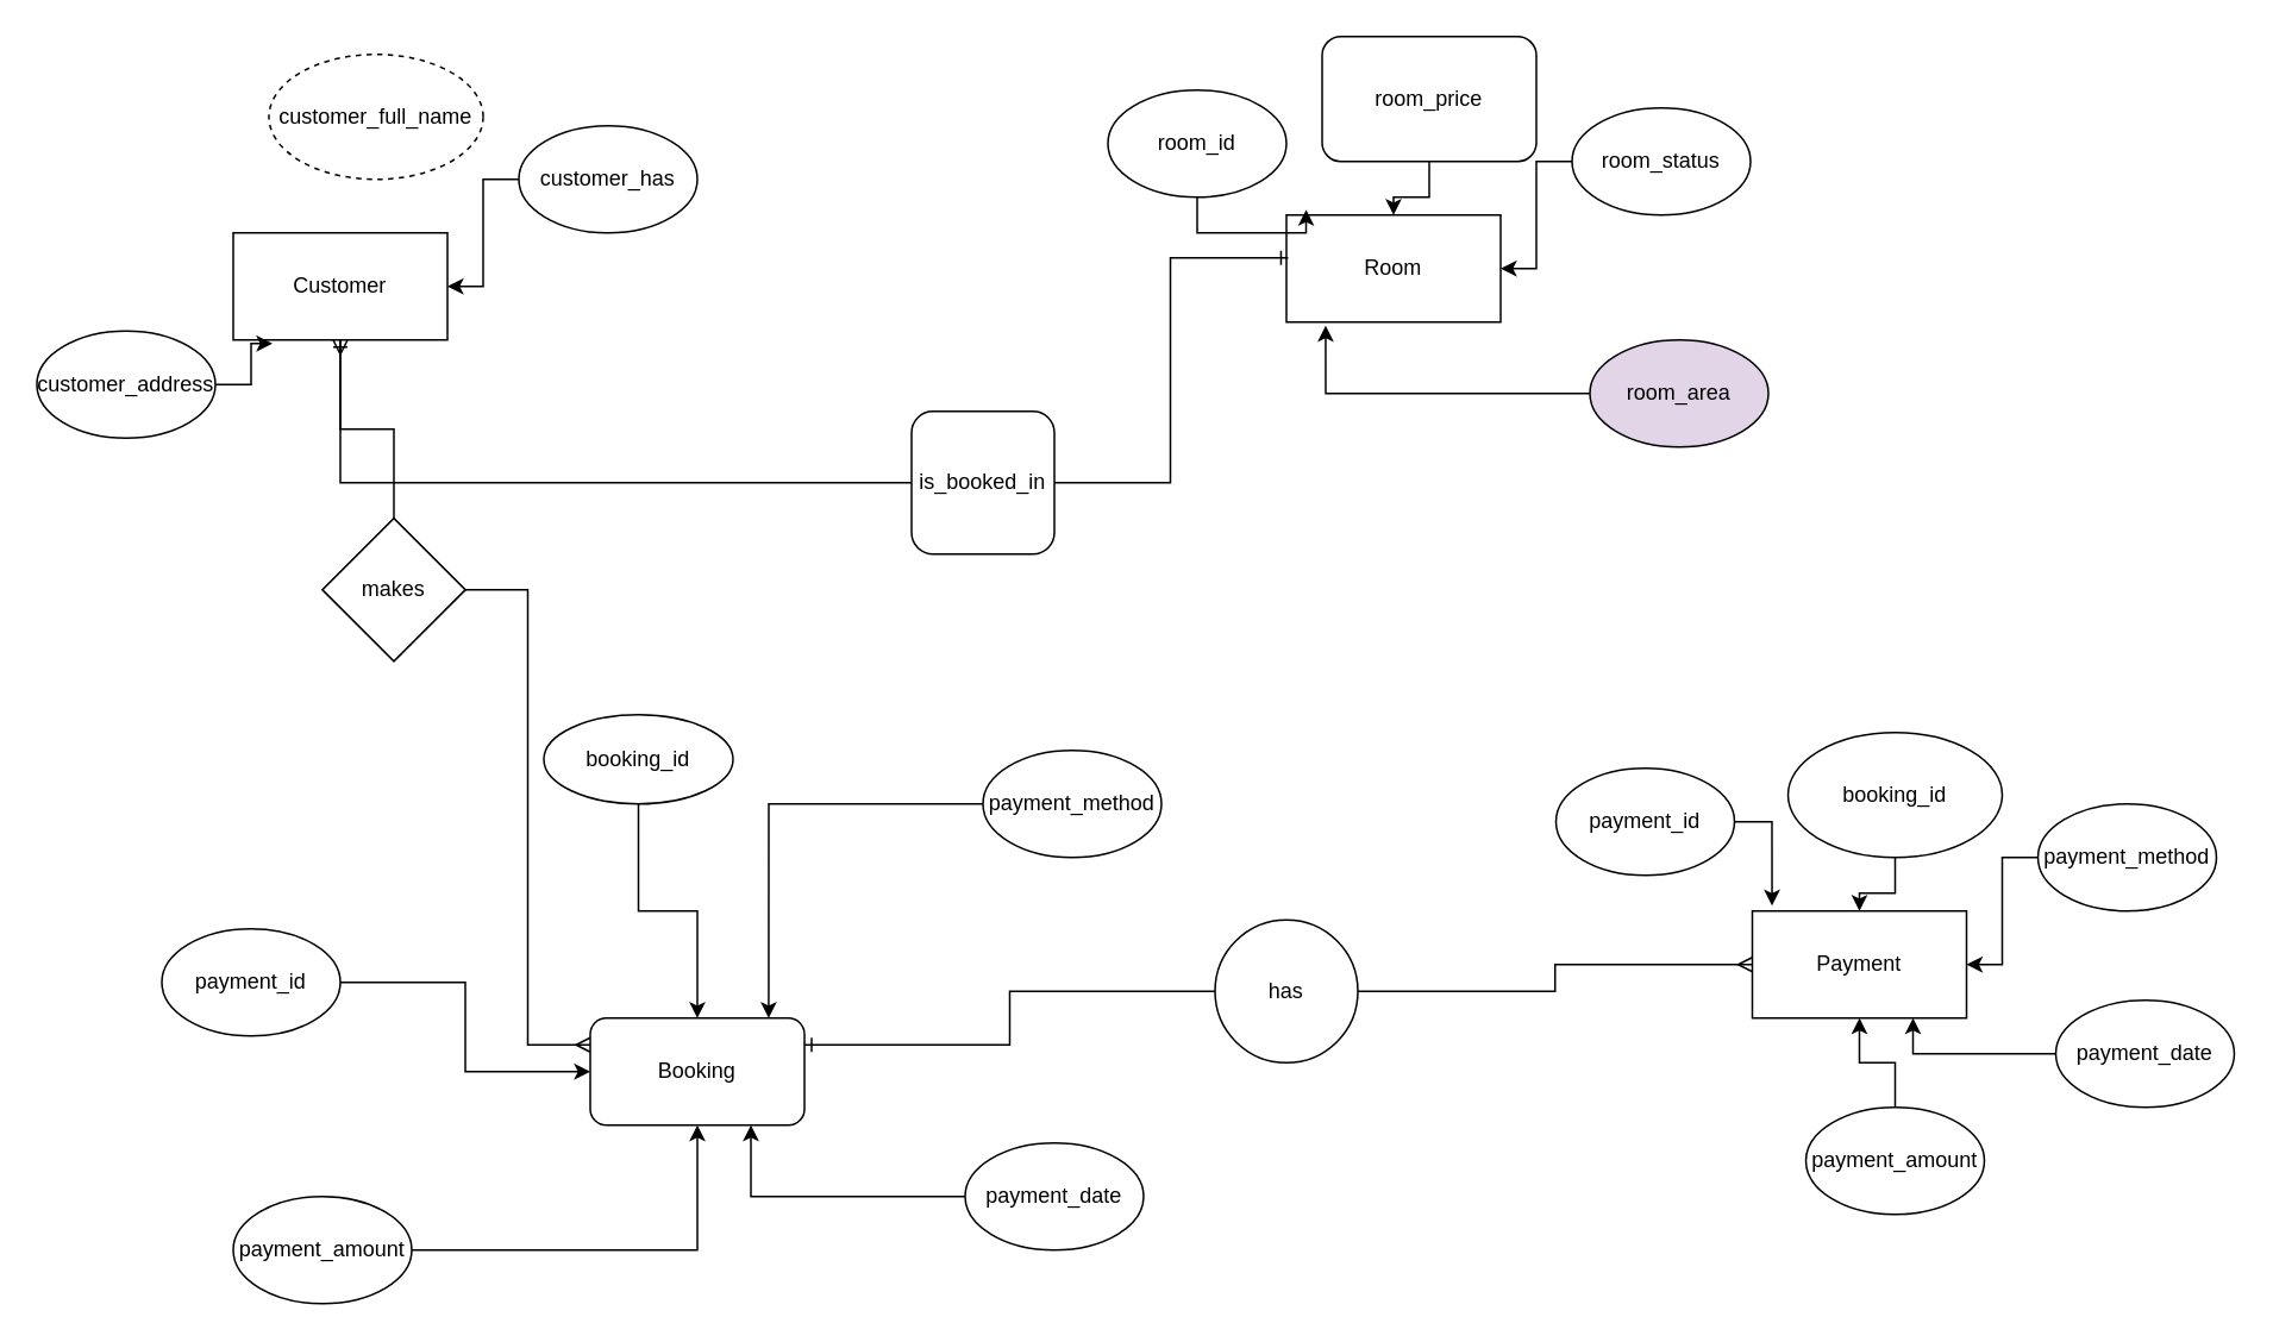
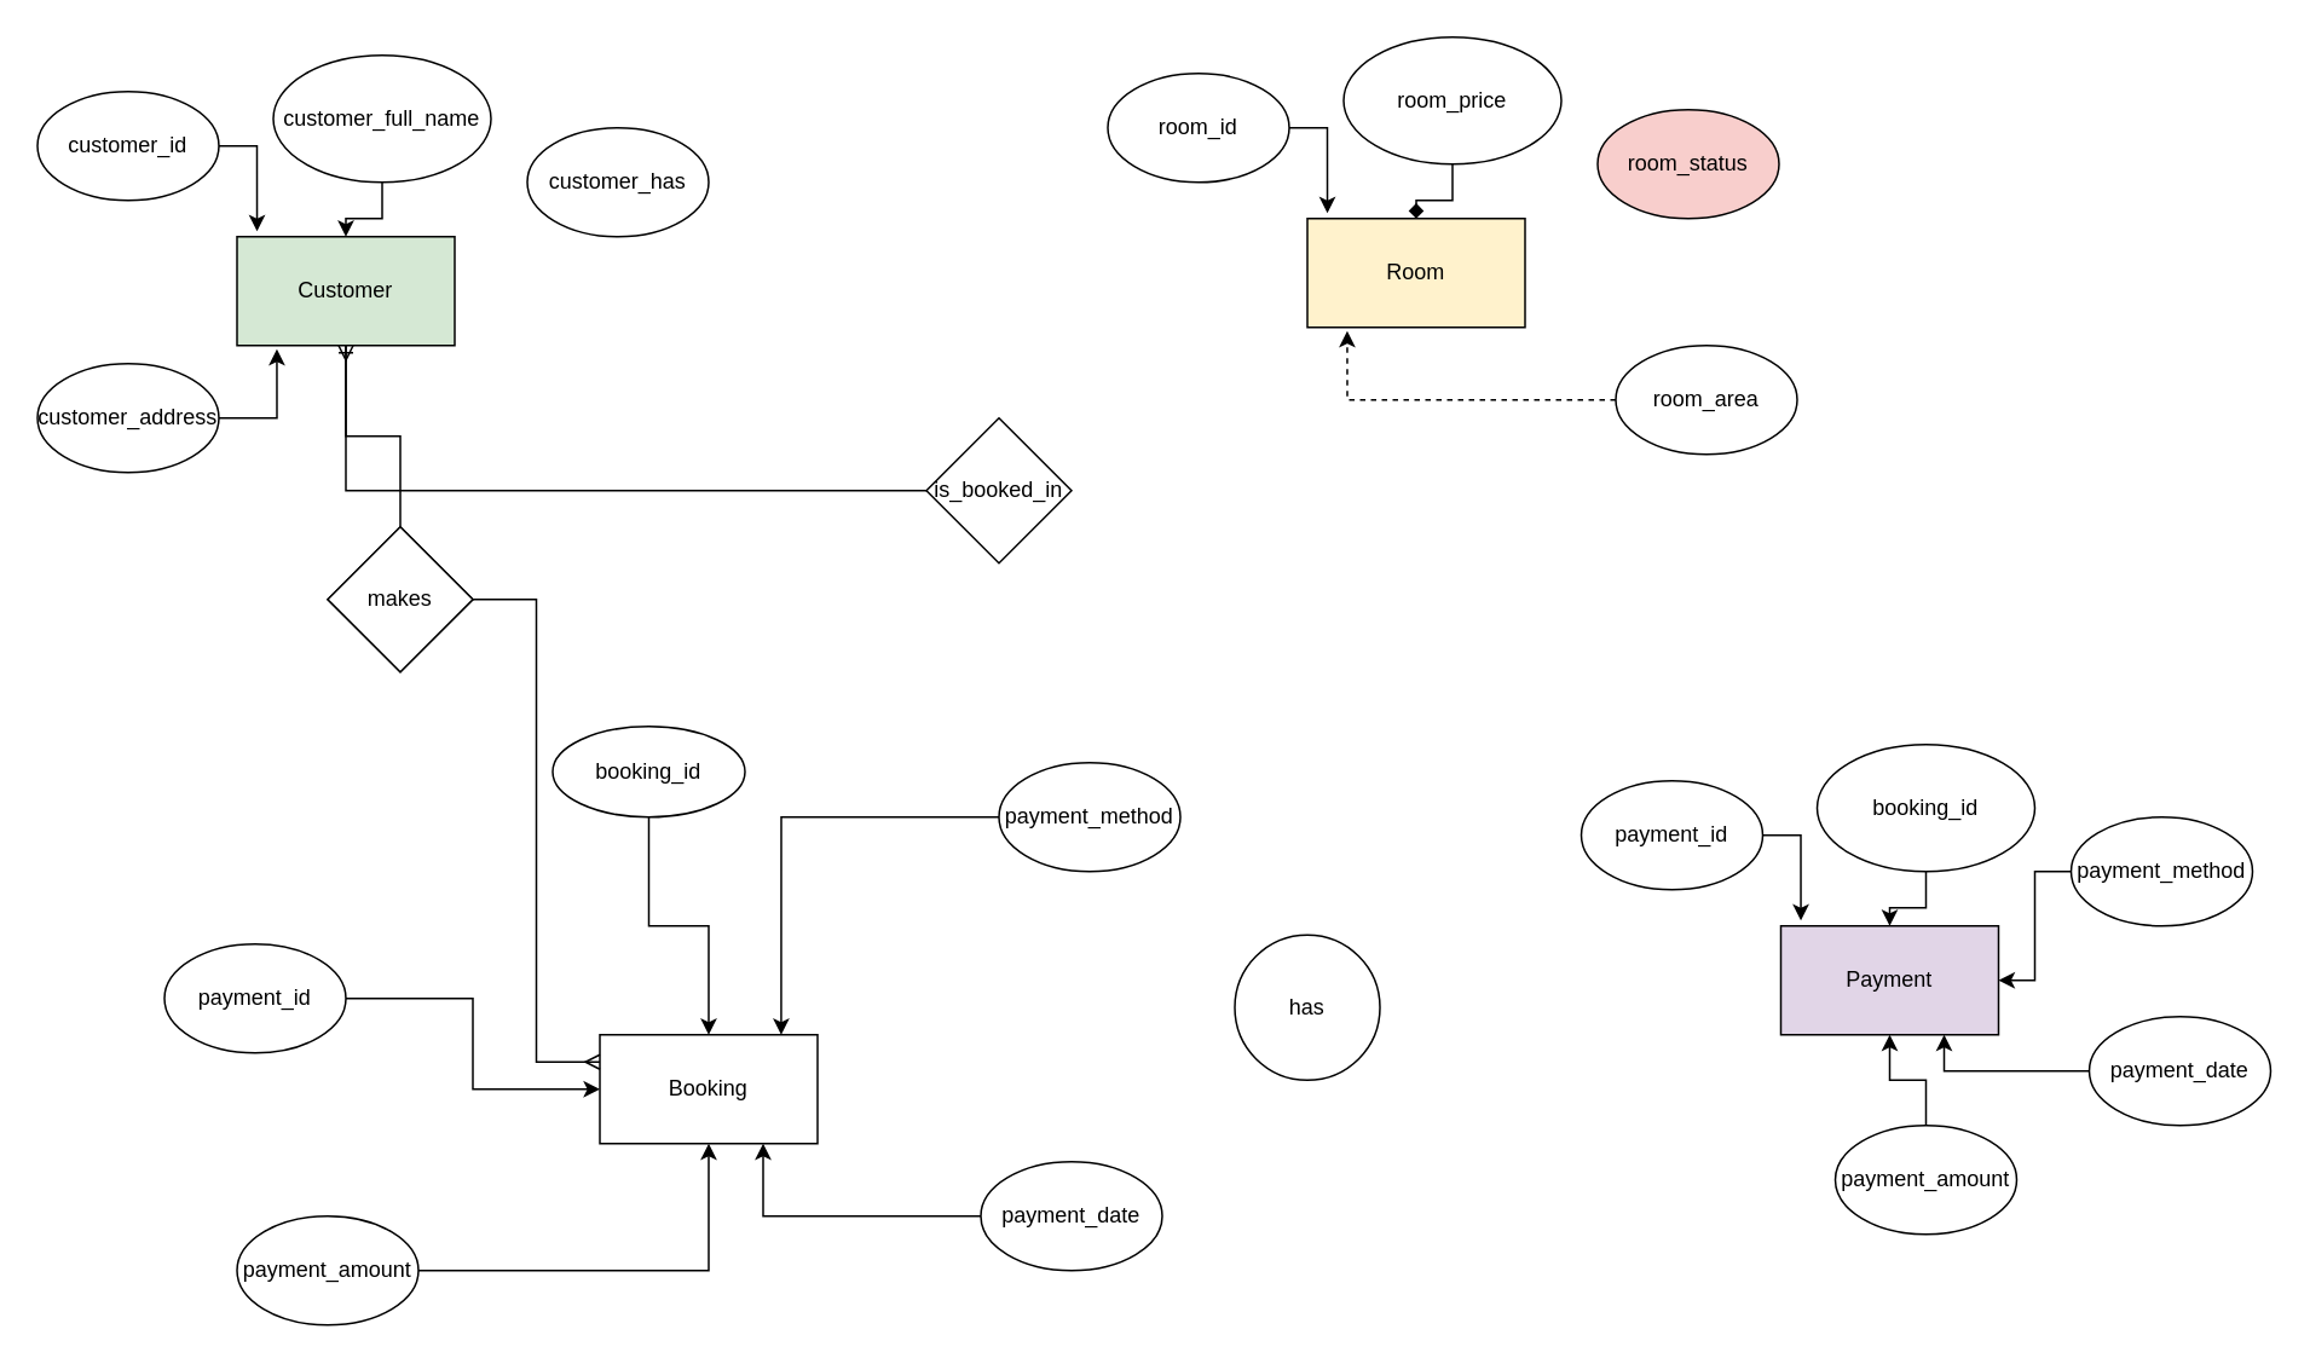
  <mxCell id="0" />
  <mxCell id="1" parent="0" />
- <mxCell id="2" value="Customer" style="rounded=0;whiteSpace=wrap;html=1;" vertex="1" parent="1"><mxGeometry x="130" y="130" width="120" height="60" as="geometry" /></mxCell>
- <mxCell id="4" style="edgeStyle=orthogonalEdgeStyle;rounded=0;orthogonalLoop=1;jettySize=auto;html=1;entryX=1;entryY=0.5;entryDx=0;entryDy=0;" edge="1" parent="1" source="5" target="2"><mxGeometry relative="1" as="geometry" /></mxCell>
+ <mxCell id="2" value="Customer" style="rounded=0;whiteSpace=wrap;html=1;fillColor=#d5e8d4;" vertex="1" parent="1"><mxGeometry x="130" y="130" width="120" height="60" as="geometry" /></mxCell>
+ <mxCell id="3" value="customer_id" style="ellipse;whiteSpace=wrap;html=1;" vertex="1" parent="1"><mxGeometry x="20" y="50" width="100" height="60" as="geometry" /></mxCell>
  <mxCell id="5" value="customer_has" style="ellipse;whiteSpace=wrap;html=1;" vertex="1" parent="1"><mxGeometry x="290" y="70" width="100" height="60" as="geometry" /></mxCell>
- <mxCell id="6" value="customer_address" style="ellipse;whiteSpace=wrap;html=1;" vertex="1" parent="1"><mxGeometry x="20" y="185" width="100" height="60" as="geometry" /></mxCell>
- <mxCell id="8" value="customer_full_name" style="ellipse;whiteSpace=wrap;html=1;dashed=1;" vertex="1" parent="1"><mxGeometry x="150" y="30" width="120" height="70" as="geometry" /></mxCell>
+ <mxCell id="6" value="customer_address" style="ellipse;whiteSpace=wrap;html=1;" vertex="1" parent="1"><mxGeometry x="20" y="200" width="100" height="60" as="geometry" /></mxCell>
+ <mxCell id="7" value="" style="edgeStyle=orthogonalEdgeStyle;rounded=0;orthogonalLoop=1;jettySize=auto;html=1;" edge="1" parent="1" source="8" target="2"><mxGeometry relative="1" as="geometry" /></mxCell>
+ <mxCell id="8" value="customer_full_name" style="ellipse;whiteSpace=wrap;html=1;" vertex="1" parent="1"><mxGeometry x="150" y="30" width="120" height="70" as="geometry" /></mxCell>
  <mxCell id="9" style="edgeStyle=orthogonalEdgeStyle;rounded=0;orthogonalLoop=1;jettySize=auto;html=1;entryX=0.183;entryY=1.033;entryDx=0;entryDy=0;entryPerimeter=0;" edge="1" parent="1" source="6" target="2"><mxGeometry relative="1" as="geometry" /></mxCell>
- <mxCell id="11" value="Room" style="rounded=0;whiteSpace=wrap;html=1;" vertex="1" parent="1"><mxGeometry x="720" y="120" width="120" height="60" as="geometry" /></mxCell>
- <mxCell id="12" value="room_id" style="ellipse;whiteSpace=wrap;html=1;" vertex="1" parent="1"><mxGeometry x="620" y="50" width="100" height="60" as="geometry" /></mxCell>
- <mxCell id="13" style="edgeStyle=orthogonalEdgeStyle;rounded=0;orthogonalLoop=1;jettySize=auto;html=1;entryX=1;entryY=0.5;entryDx=0;entryDy=0;" edge="1" parent="1" source="14" target="11"><mxGeometry relative="1" as="geometry" /></mxCell>
- <mxCell id="14" value="room_status" style="ellipse;whiteSpace=wrap;html=1;" vertex="1" parent="1"><mxGeometry x="880" y="60" width="100" height="60" as="geometry" /></mxCell>
- <mxCell id="15" value="room_area" style="ellipse;whiteSpace=wrap;html=1;fillColor=#e1d5e7;" vertex="1" parent="1"><mxGeometry x="890" y="190" width="100" height="60" as="geometry" /></mxCell>
- <mxCell id="16" value="" style="edgeStyle=orthogonalEdgeStyle;rounded=0;orthogonalLoop=1;jettySize=auto;html=1;" edge="1" parent="1" source="17" target="11"><mxGeometry relative="1" as="geometry" /></mxCell>
- <mxCell id="17" value="room_price" style="whiteSpace=wrap;html=1;rounded=1;" vertex="1" parent="1"><mxGeometry x="740" y="20" width="120" height="70" as="geometry" /></mxCell>
- <mxCell id="18" style="edgeStyle=orthogonalEdgeStyle;rounded=0;orthogonalLoop=1;jettySize=auto;html=1;entryX=0.183;entryY=1.033;entryDx=0;entryDy=0;entryPerimeter=0;" edge="1" parent="1" source="15" target="11"><mxGeometry relative="1" as="geometry" /></mxCell>
+ <mxCell id="10" style="edgeStyle=orthogonalEdgeStyle;rounded=0;orthogonalLoop=1;jettySize=auto;html=1;entryX=0.092;entryY=-0.05;entryDx=0;entryDy=0;entryPerimeter=0;" edge="1" parent="1" source="3" target="2"><mxGeometry relative="1" as="geometry" /></mxCell>
+ <mxCell id="11" value="Room" style="rounded=0;whiteSpace=wrap;html=1;fillColor=#fff2cc;" vertex="1" parent="1"><mxGeometry x="720" y="120" width="120" height="60" as="geometry" /></mxCell>
+ <mxCell id="12" value="room_id" style="ellipse;whiteSpace=wrap;html=1;" vertex="1" parent="1"><mxGeometry x="610" y="40" width="100" height="60" as="geometry" /></mxCell>
+ <mxCell id="14" value="room_status" style="ellipse;whiteSpace=wrap;html=1;fillColor=#f8cecc;" vertex="1" parent="1"><mxGeometry x="880" y="60" width="100" height="60" as="geometry" /></mxCell>
+ <mxCell id="15" value="room_area" style="ellipse;whiteSpace=wrap;html=1;" vertex="1" parent="1"><mxGeometry x="890" y="190" width="100" height="60" as="geometry" /></mxCell>
+ <mxCell id="16" value="" style="edgeStyle=orthogonalEdgeStyle;rounded=0;orthogonalLoop=1;jettySize=auto;html=1;endArrow=diamond;" edge="1" parent="1" source="17" target="11"><mxGeometry relative="1" as="geometry" /></mxCell>
+ <mxCell id="17" value="room_price" style="ellipse;whiteSpace=wrap;html=1;" vertex="1" parent="1"><mxGeometry x="740" y="20" width="120" height="70" as="geometry" /></mxCell>
+ <mxCell id="18" style="edgeStyle=orthogonalEdgeStyle;rounded=0;orthogonalLoop=1;jettySize=auto;html=1;entryX=0.183;entryY=1.033;entryDx=0;entryDy=0;entryPerimeter=0;dashed=1;" edge="1" parent="1" source="15" target="11"><mxGeometry relative="1" as="geometry" /></mxCell>
  <mxCell id="19" style="edgeStyle=orthogonalEdgeStyle;rounded=0;orthogonalLoop=1;jettySize=auto;html=1;entryX=0.092;entryY=-0.05;entryDx=0;entryDy=0;entryPerimeter=0;" edge="1" parent="1" source="12" target="11"><mxGeometry relative="1" as="geometry" /></mxCell>
- <mxCell id="20" value="Payment" style="rounded=0;whiteSpace=wrap;html=1;" vertex="1" parent="1"><mxGeometry x="981" y="510" width="120" height="60" as="geometry" /></mxCell>
+ <mxCell id="20" value="Payment" style="rounded=0;whiteSpace=wrap;html=1;fillColor=#e1d5e7;" vertex="1" parent="1"><mxGeometry x="981" y="510" width="120" height="60" as="geometry" /></mxCell>
  <mxCell id="21" value="payment_id" style="ellipse;whiteSpace=wrap;html=1;" vertex="1" parent="1"><mxGeometry x="871" y="430" width="100" height="60" as="geometry" /></mxCell>
  <mxCell id="22" style="edgeStyle=orthogonalEdgeStyle;rounded=0;orthogonalLoop=1;jettySize=auto;html=1;entryX=1;entryY=0.5;entryDx=0;entryDy=0;" edge="1" parent="1" source="23" target="20"><mxGeometry relative="1" as="geometry" /></mxCell>
  <mxCell id="23" value="payment_method" style="ellipse;whiteSpace=wrap;html=1;" vertex="1" parent="1"><mxGeometry x="1141" y="450" width="100" height="60" as="geometry" /></mxCell>
  <mxCell id="24" style="edgeStyle=orthogonalEdgeStyle;rounded=0;orthogonalLoop=1;jettySize=auto;html=1;entryX=0.75;entryY=1;entryDx=0;entryDy=0;" edge="1" parent="1" source="25" target="20"><mxGeometry relative="1" as="geometry" /></mxCell>
  <mxCell id="25" value="payment_date" style="ellipse;whiteSpace=wrap;html=1;" vertex="1" parent="1"><mxGeometry x="1151" y="560" width="100" height="60" as="geometry" /></mxCell>
  <mxCell id="26" value="" style="edgeStyle=orthogonalEdgeStyle;rounded=0;orthogonalLoop=1;jettySize=auto;html=1;" edge="1" parent="1" source="27" target="20"><mxGeometry relative="1" as="geometry" /></mxCell>
  <mxCell id="27" value="booking_id" style="ellipse;whiteSpace=wrap;html=1;" vertex="1" parent="1"><mxGeometry x="1001" y="410" width="120" height="70" as="geometry" /></mxCell>
  <mxCell id="28" style="edgeStyle=orthogonalEdgeStyle;rounded=0;orthogonalLoop=1;jettySize=auto;html=1;entryX=0.092;entryY=-0.05;entryDx=0;entryDy=0;entryPerimeter=0;" edge="1" parent="1" source="21" target="20"><mxGeometry relative="1" as="geometry" /></mxCell>
  <mxCell id="29" style="edgeStyle=orthogonalEdgeStyle;rounded=0;orthogonalLoop=1;jettySize=auto;html=1;entryX=0.5;entryY=1;entryDx=0;entryDy=0;" edge="1" parent="1" source="30" target="20"><mxGeometry relative="1" as="geometry" /></mxCell>
  <mxCell id="30" value="payment_amount" style="ellipse;whiteSpace=wrap;html=1;" vertex="1" parent="1"><mxGeometry x="1011" y="620" width="100" height="60" as="geometry" /></mxCell>
- <mxCell id="31" value="Booking" style="whiteSpace=wrap;html=1;rounded=1;" vertex="1" parent="1"><mxGeometry x="330" y="570" width="120" height="60" as="geometry" /></mxCell>
+ <mxCell id="31" value="Booking" style="rounded=0;whiteSpace=wrap;html=1;" vertex="1" parent="1"><mxGeometry x="330" y="570" width="120" height="60" as="geometry" /></mxCell>
  <mxCell id="32" value="" style="edgeStyle=orthogonalEdgeStyle;rounded=0;orthogonalLoop=1;jettySize=auto;html=1;" edge="1" parent="1" source="33" target="31"><mxGeometry relative="1" as="geometry" /></mxCell>
  <mxCell id="33" value="payment_id" style="ellipse;whiteSpace=wrap;html=1;" vertex="1" parent="1"><mxGeometry x="90" y="520" width="100" height="60" as="geometry" /></mxCell>
  <mxCell id="34" value="payment_method" style="ellipse;whiteSpace=wrap;html=1;" vertex="1" parent="1"><mxGeometry x="550" y="420" width="100" height="60" as="geometry" /></mxCell>
  <mxCell id="35" style="edgeStyle=orthogonalEdgeStyle;rounded=0;orthogonalLoop=1;jettySize=auto;html=1;entryX=0.75;entryY=1;entryDx=0;entryDy=0;" edge="1" parent="1" source="36" target="31"><mxGeometry relative="1" as="geometry" /></mxCell>
  <mxCell id="36" value="payment_date" style="ellipse;whiteSpace=wrap;html=1;" vertex="1" parent="1"><mxGeometry x="540" y="640" width="100" height="60" as="geometry" /></mxCell>
  <mxCell id="37" value="" style="edgeStyle=orthogonalEdgeStyle;rounded=0;orthogonalLoop=1;jettySize=auto;html=1;" edge="1" parent="1" source="38" target="31"><mxGeometry relative="1" as="geometry" /></mxCell>
  <mxCell id="38" value="booking_id" style="ellipse;whiteSpace=wrap;html=1;" vertex="1" parent="1"><mxGeometry x="304" y="400" width="106" height="50" as="geometry" /></mxCell>
  <mxCell id="39" style="edgeStyle=orthogonalEdgeStyle;rounded=0;orthogonalLoop=1;jettySize=auto;html=1;entryX=0.5;entryY=1;entryDx=0;entryDy=0;" edge="1" parent="1" source="40" target="31"><mxGeometry relative="1" as="geometry" /></mxCell>
  <mxCell id="40" value="payment_amount" style="ellipse;whiteSpace=wrap;html=1;" vertex="1" parent="1"><mxGeometry x="130" y="670" width="100" height="60" as="geometry" /></mxCell>
  <mxCell id="41" style="edgeStyle=orthogonalEdgeStyle;rounded=0;orthogonalLoop=1;jettySize=auto;html=1;entryX=0.833;entryY=0;entryDx=0;entryDy=0;entryPerimeter=0;" edge="1" parent="1" source="34" target="31"><mxGeometry relative="1" as="geometry" /></mxCell>
  <mxCell id="42" value="" style="edgeStyle=orthogonalEdgeStyle;rounded=0;orthogonalLoop=1;jettySize=auto;html=1;endArrow=ERone;endFill=0;" edge="1" parent="1" source="44" target="2"><mxGeometry relative="1" as="geometry" /></mxCell>
  <mxCell id="43" style="edgeStyle=orthogonalEdgeStyle;rounded=0;orthogonalLoop=1;jettySize=auto;html=1;entryX=0;entryY=0.25;entryDx=0;entryDy=0;endArrow=ERmany;endFill=0;" edge="1" parent="1" source="44" target="31"><mxGeometry relative="1" as="geometry" /></mxCell>
  <mxCell id="44" value="makes" style="rhombus;whiteSpace=wrap;html=1;" vertex="1" parent="1"><mxGeometry x="180" y="290" width="80" height="80" as="geometry" /></mxCell>
- <mxCell id="45" style="edgeStyle=orthogonalEdgeStyle;rounded=0;orthogonalLoop=1;jettySize=auto;html=1;entryX=1;entryY=0.25;entryDx=0;entryDy=0;endArrow=ERone;endFill=0;" edge="1" parent="1" source="47" target="31"><mxGeometry relative="1" as="geometry" /></mxCell>
- <mxCell id="46" style="edgeStyle=orthogonalEdgeStyle;rounded=0;orthogonalLoop=1;jettySize=auto;html=1;entryX=0;entryY=0.5;entryDx=0;entryDy=0;endArrow=ERmany;endFill=0;" edge="1" parent="1" source="47" target="20"><mxGeometry relative="1" as="geometry" /></mxCell>
  <mxCell id="47" value="has" style="ellipse;whiteSpace=wrap;html=1;" vertex="1" parent="1"><mxGeometry x="680" y="515" width="80" height="80" as="geometry" /></mxCell>
  <mxCell id="48" value="makes" style="rhombus;whiteSpace=wrap;html=1;" vertex="1" parent="1"><mxGeometry x="180" y="290" width="80" height="80" as="geometry" /></mxCell>
  <mxCell id="49" style="edgeStyle=orthogonalEdgeStyle;rounded=0;orthogonalLoop=1;jettySize=auto;html=1;endArrow=ERmany;endFill=0;" edge="1" parent="1" source="50" target="2"><mxGeometry relative="1" as="geometry" /></mxCell>
- <mxCell id="50" value="is_booked_in" style="whiteSpace=wrap;html=1;rounded=1;" vertex="1" parent="1"><mxGeometry x="510" y="230" width="80" height="80" as="geometry" /></mxCell>
- <mxCell id="51" style="edgeStyle=orthogonalEdgeStyle;rounded=0;orthogonalLoop=1;jettySize=auto;html=1;entryX=0.008;entryY=0.4;entryDx=0;entryDy=0;entryPerimeter=0;endArrow=ERone;endFill=0;" edge="1" parent="1" source="50" target="11"><mxGeometry relative="1" as="geometry" /></mxCell>
+ <mxCell id="50" value="is_booked_in" style="rhombus;whiteSpace=wrap;html=1;" vertex="1" parent="1"><mxGeometry x="510" y="230" width="80" height="80" as="geometry" /></mxCell>
